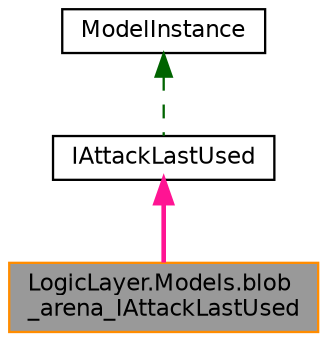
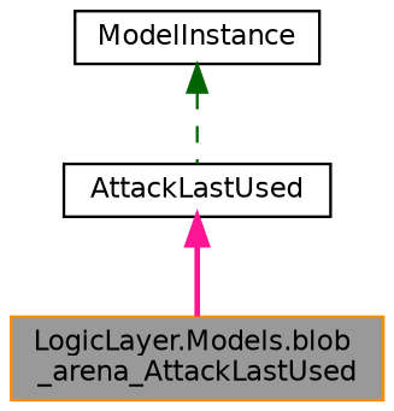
  digraph {
    node [color=black fillcolor=white fontname=Helvetica fontsize=10 shape=box style=filled]
    edge [dir=back fontname=Helvetica fontsize=10 labelfontname=Helvetica labelfontsize=10]
-   n1 [color=darkorange fillcolor=grey60 fontcolor=black height=0.2 label="LogicLayer.Models.blob\l_arena_IAttackLastUsed" width=0.4]
+   n1 [color=darkorange fillcolor=grey60 fontcolor=black height=0.2 label="LogicLayer.Models.blob\l_arena_AttackLastUsed" width=0.4]
    n2 [height=0.2 label=ModelInstance width=0.4]
-   n3 [height=0.2 label=IAttackLastUsed width=0.4]
+   n3 [height=0.2 label=AttackLastUsed width=0.4]
    n2 -> n3 [color=darkgreen style=dashed]
    n3 -> n1 [color=deeppink style=bold]
  }
